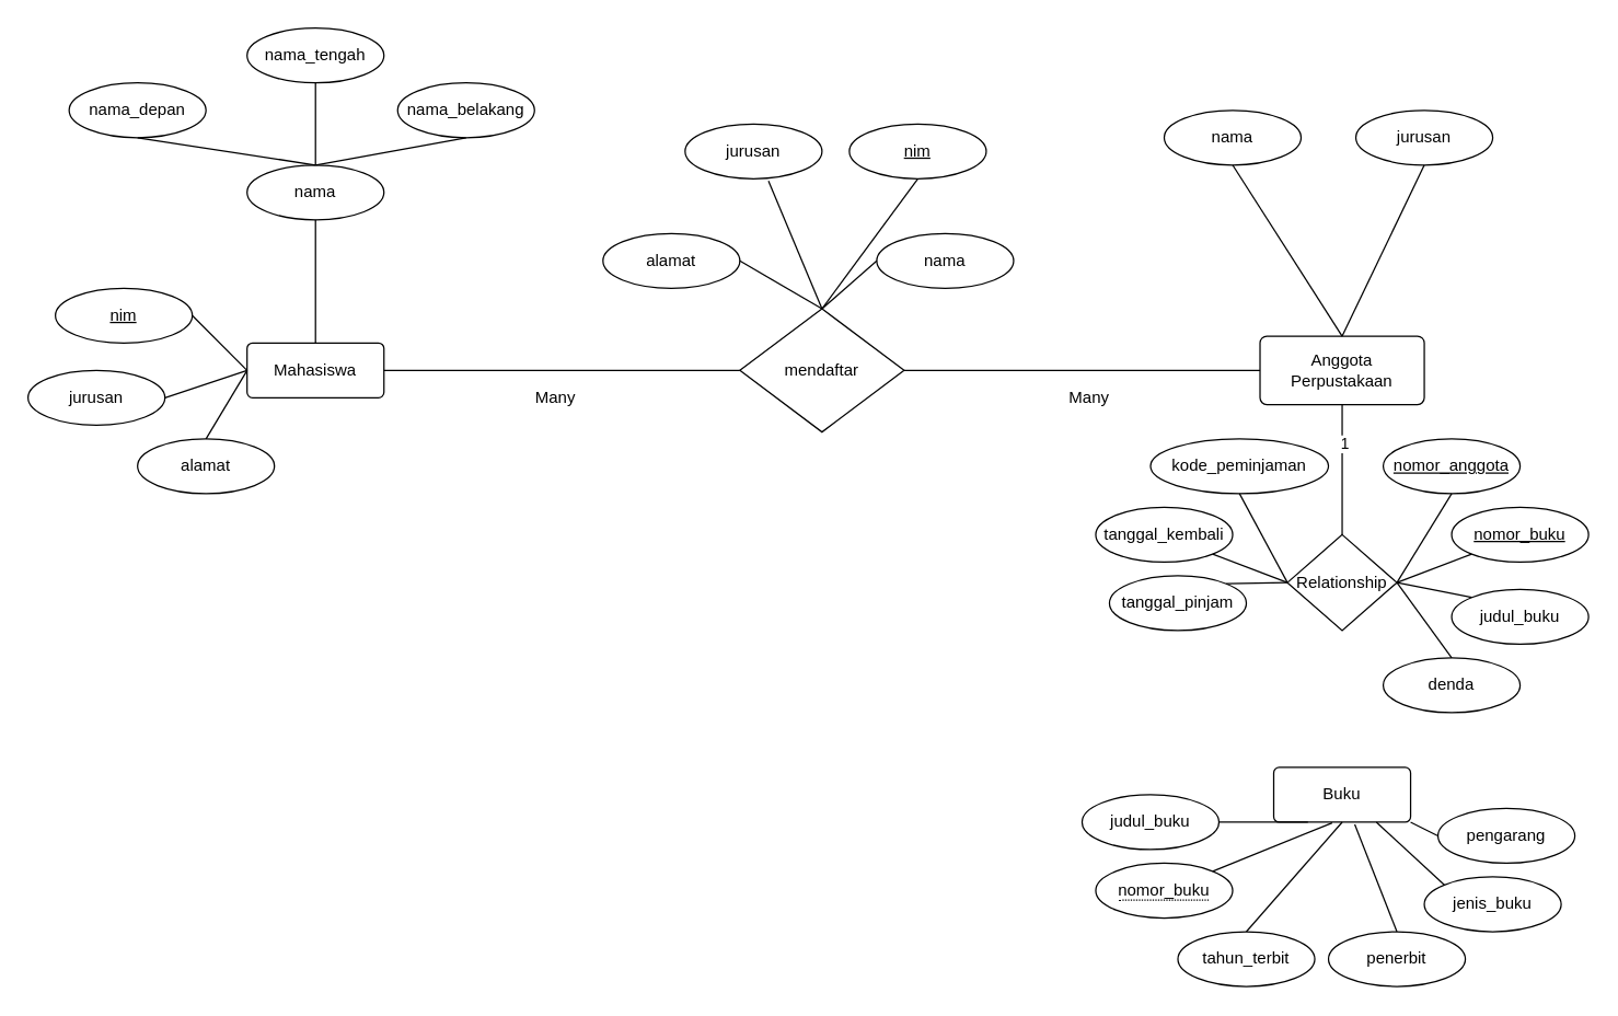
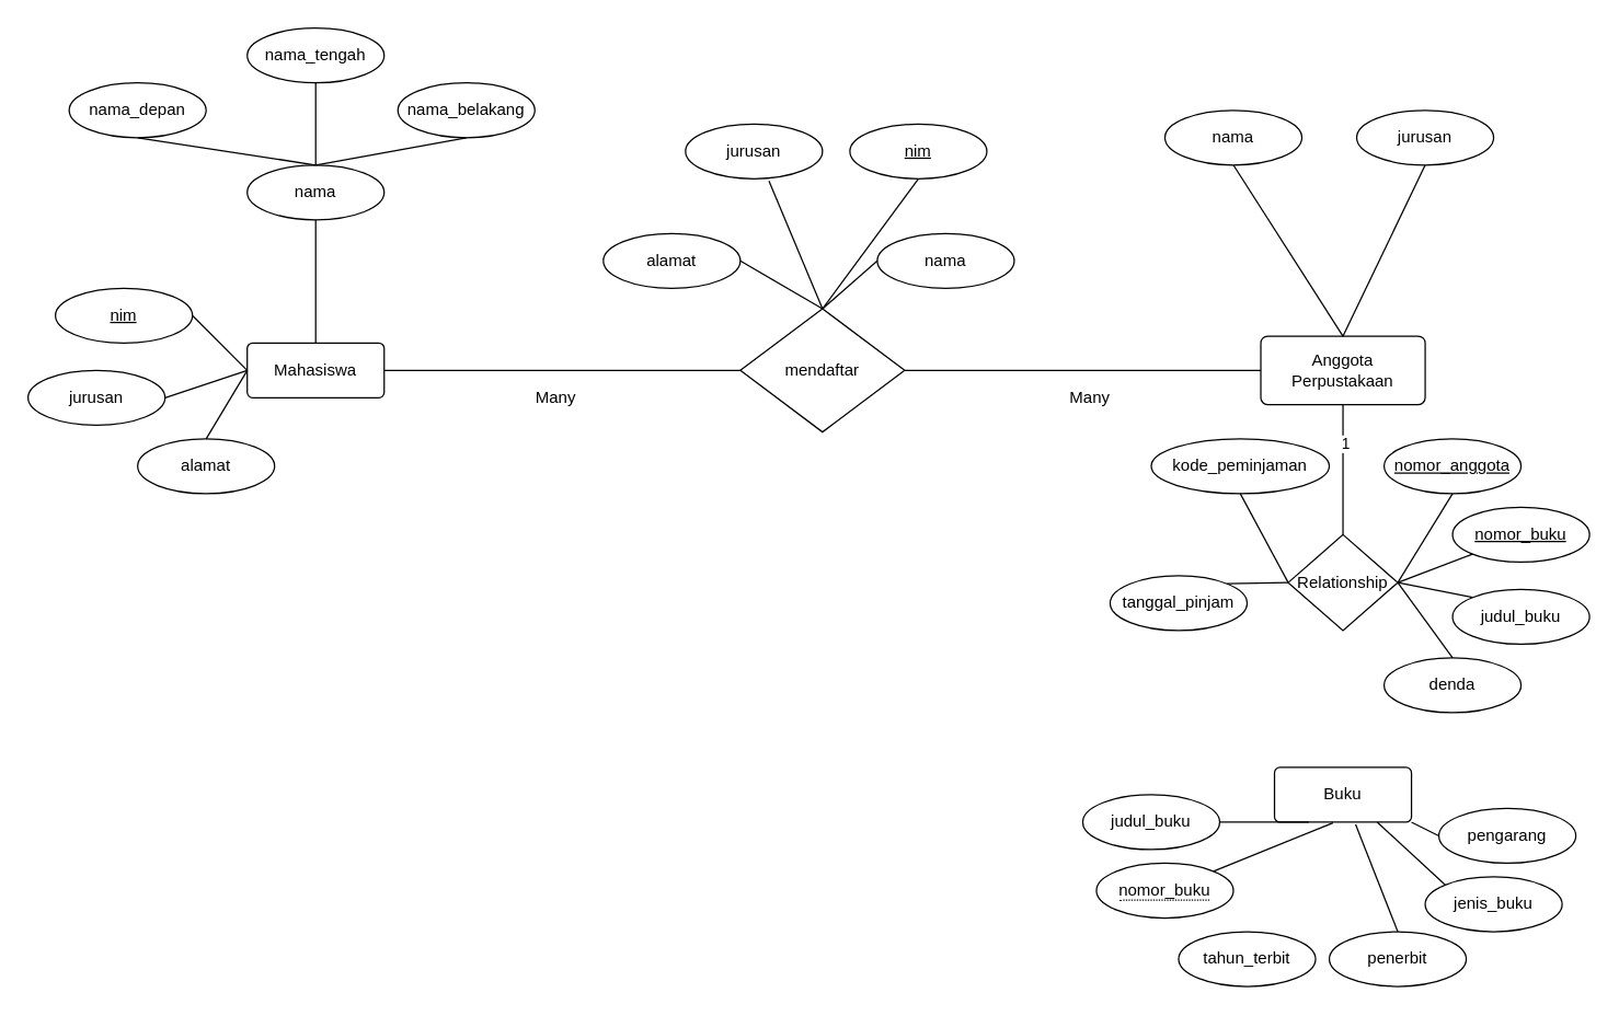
  <mxCell id="0" />
  <mxCell id="1" parent="0" />
  <mxCell id="2" value="nim" style="ellipse;whiteSpace=wrap;html=1;align=center;fontStyle=4;" vertex="1" parent="1"><mxGeometry x="620" y="90" width="100" height="40" as="geometry" /></mxCell>
  <mxCell id="3" value="nama_tengah" style="ellipse;whiteSpace=wrap;html=1;align=center;" vertex="1" parent="1"><mxGeometry x="180" y="20" width="100" height="40" as="geometry" /></mxCell>
  <mxCell id="4" value="nim" style="ellipse;whiteSpace=wrap;html=1;align=center;fontStyle=4;" vertex="1" parent="1"><mxGeometry x="40" y="210" width="100" height="40" as="geometry" /></mxCell>
  <mxCell id="5" value="nama_depan" style="ellipse;whiteSpace=wrap;html=1;align=center;" vertex="1" parent="1"><mxGeometry x="50" y="60" width="100" height="40" as="geometry" /></mxCell>
  <mxCell id="6" value="nama_belakang" style="ellipse;whiteSpace=wrap;html=1;align=center;" vertex="1" parent="1"><mxGeometry x="290" y="60" width="100" height="40" as="geometry" /></mxCell>
  <mxCell id="7" value="nama" style="ellipse;whiteSpace=wrap;html=1;align=center;" vertex="1" parent="1"><mxGeometry x="180" y="120" width="100" height="40" as="geometry" /></mxCell>
  <mxCell id="8" value="jurusan" style="ellipse;whiteSpace=wrap;html=1;align=center;" vertex="1" parent="1"><mxGeometry x="20" y="270" width="100" height="40" as="geometry" /></mxCell>
  <mxCell id="9" value="alamat" style="ellipse;whiteSpace=wrap;html=1;align=center;" vertex="1" parent="1"><mxGeometry x="100" y="320" width="100" height="40" as="geometry" /></mxCell>
  <mxCell id="10" value="Mahasiswa" style="rounded=1;arcSize=10;whiteSpace=wrap;html=1;align=center;" vertex="1" parent="1"><mxGeometry x="180" y="250" width="100" height="40" as="geometry" /></mxCell>
  <mxCell id="11" value="alamat" style="ellipse;whiteSpace=wrap;html=1;align=center;" vertex="1" parent="1"><mxGeometry x="440" y="170" width="100" height="40" as="geometry" /></mxCell>
  <mxCell id="12" value="jurusan" style="ellipse;whiteSpace=wrap;html=1;align=center;" vertex="1" parent="1"><mxGeometry x="500" y="90" width="100" height="40" as="geometry" /></mxCell>
  <mxCell id="13" value="nama" style="ellipse;whiteSpace=wrap;html=1;align=center;" vertex="1" parent="1"><mxGeometry x="640" y="170" width="100" height="40" as="geometry" /></mxCell>
  <mxCell id="14" value="mendaftar" style="shape=rhombus;perimeter=rhombusPerimeter;whiteSpace=wrap;html=1;align=center;" vertex="1" parent="1"><mxGeometry x="540" y="225" width="120" height="90" as="geometry" /></mxCell>
  <mxCell id="15" value="nama" style="ellipse;whiteSpace=wrap;html=1;align=center;" vertex="1" parent="1"><mxGeometry x="850" y="80" width="100" height="40" as="geometry" /></mxCell>
  <mxCell id="16" value="jurusan" style="ellipse;whiteSpace=wrap;html=1;align=center;" vertex="1" parent="1"><mxGeometry x="990" y="80" width="100" height="40" as="geometry" /></mxCell>
  <mxCell id="17" value="Anggota&lt;div&gt;Perpustakaan&lt;/div&gt;" style="rounded=1;arcSize=10;whiteSpace=wrap;html=1;align=center;" vertex="1" parent="1"><mxGeometry x="920" y="245" width="120" height="50" as="geometry" /></mxCell>
  <mxCell id="18" value="kode_peminjaman" style="ellipse;whiteSpace=wrap;html=1;align=center;" vertex="1" parent="1"><mxGeometry x="840" y="320" width="130" height="40" as="geometry" /></mxCell>
- <mxCell id="19" value="tanggal_kembali" style="ellipse;whiteSpace=wrap;html=1;align=center;" vertex="1" parent="1"><mxGeometry x="800" y="370" width="100" height="40" as="geometry" /></mxCell>
  <mxCell id="20" value="tanggal_pinjam" style="ellipse;whiteSpace=wrap;html=1;align=center;" vertex="1" parent="1"><mxGeometry x="810" y="420" width="100" height="40" as="geometry" /></mxCell>
  <mxCell id="21" value="nomor_anggota" style="ellipse;whiteSpace=wrap;html=1;align=center;fontStyle=4;" vertex="1" parent="1"><mxGeometry x="1010" y="320" width="100" height="40" as="geometry" /></mxCell>
  <mxCell id="22" value="nomor_buku" style="ellipse;whiteSpace=wrap;html=1;align=center;fontStyle=4;" vertex="1" parent="1"><mxGeometry x="1060" y="370" width="100" height="40" as="geometry" /></mxCell>
  <mxCell id="23" value="judul_buku" style="ellipse;whiteSpace=wrap;html=1;align=center;" vertex="1" parent="1"><mxGeometry x="1060" y="430" width="100" height="40" as="geometry" /></mxCell>
  <mxCell id="24" value="denda" style="ellipse;whiteSpace=wrap;html=1;align=center;" vertex="1" parent="1"><mxGeometry x="1010" y="480" width="100" height="40" as="geometry" /></mxCell>
  <mxCell id="25" value="Relationship" style="shape=rhombus;perimeter=rhombusPerimeter;whiteSpace=wrap;html=1;align=center;" vertex="1" parent="1"><mxGeometry x="940" y="390" width="80" height="70" as="geometry" /></mxCell>
  <mxCell id="26" value="judul_buku" style="ellipse;whiteSpace=wrap;html=1;align=center;" vertex="1" parent="1"><mxGeometry x="790" y="580" width="100" height="40" as="geometry" /></mxCell>
  <mxCell id="27" value="Buku" style="rounded=1;arcSize=10;whiteSpace=wrap;html=1;align=center;" vertex="1" parent="1"><mxGeometry x="930" y="560" width="100" height="40" as="geometry" /></mxCell>
  <mxCell id="28" value="pengarang" style="ellipse;whiteSpace=wrap;html=1;align=center;" vertex="1" parent="1"><mxGeometry x="1050" y="590" width="100" height="40" as="geometry" /></mxCell>
  <mxCell id="29" value="jenis_buku" style="ellipse;whiteSpace=wrap;html=1;align=center;" vertex="1" parent="1"><mxGeometry x="1040" y="640" width="100" height="40" as="geometry" /></mxCell>
  <mxCell id="30" value="penerbit" style="ellipse;whiteSpace=wrap;html=1;align=center;" vertex="1" parent="1"><mxGeometry x="970" y="680" width="100" height="40" as="geometry" /></mxCell>
  <mxCell id="31" value="tahun_terbit" style="ellipse;whiteSpace=wrap;html=1;align=center;" vertex="1" parent="1"><mxGeometry x="860" y="680" width="100" height="40" as="geometry" /></mxCell>
  <mxCell id="32" value="&lt;span style=&quot;border-bottom: 1px dotted&quot;&gt;nomor_buku&lt;/span&gt;" style="ellipse;whiteSpace=wrap;html=1;align=center;" vertex="1" parent="1"><mxGeometry x="800" y="630" width="100" height="40" as="geometry" /></mxCell>
  <mxCell id="33" value="" style="endArrow=none;html=1;rounded=0;exitX=0.5;exitY=0;exitDx=0;exitDy=0;" edge="1" parent="1" source="7" target="3"><mxGeometry relative="1" as="geometry"><mxPoint x="210" y="140" as="sourcePoint" /><mxPoint x="370" y="140" as="targetPoint" /></mxGeometry></mxCell>
  <mxCell id="34" value="" style="endArrow=none;html=1;rounded=0;entryX=0.5;entryY=1;entryDx=0;entryDy=0;exitX=0.5;exitY=0;exitDx=0;exitDy=0;" edge="1" parent="1" source="7" target="6"><mxGeometry relative="1" as="geometry"><mxPoint x="240" y="190" as="sourcePoint" /><mxPoint x="400" y="190" as="targetPoint" /></mxGeometry></mxCell>
  <mxCell id="35" value="" style="endArrow=none;html=1;rounded=0;exitX=0.5;exitY=1;exitDx=0;exitDy=0;entryX=0.5;entryY=0;entryDx=0;entryDy=0;" edge="1" parent="1" source="5" target="7"><mxGeometry relative="1" as="geometry"><mxPoint x="10" y="160" as="sourcePoint" /><mxPoint x="230" y="130" as="targetPoint" /></mxGeometry></mxCell>
  <mxCell id="36" value="" style="endArrow=none;html=1;rounded=0;exitX=0.5;exitY=1;exitDx=0;exitDy=0;entryX=0.5;entryY=0;entryDx=0;entryDy=0;" edge="1" parent="1" source="7" target="10"><mxGeometry relative="1" as="geometry"><mxPoint x="330" y="270" as="sourcePoint" /><mxPoint x="490" y="270" as="targetPoint" /></mxGeometry></mxCell>
  <mxCell id="37" value="" style="endArrow=none;html=1;rounded=0;exitX=1;exitY=0.5;exitDx=0;exitDy=0;entryX=0;entryY=0.5;entryDx=0;entryDy=0;" edge="1" parent="1" source="4" target="10"><mxGeometry relative="1" as="geometry"><mxPoint x="290" y="220" as="sourcePoint" /><mxPoint x="450" y="220" as="targetPoint" /></mxGeometry></mxCell>
  <mxCell id="38" value="" style="endArrow=none;html=1;rounded=0;exitX=1;exitY=0.5;exitDx=0;exitDy=0;entryX=0;entryY=0.5;entryDx=0;entryDy=0;" edge="1" parent="1" source="8" target="10"><mxGeometry relative="1" as="geometry"><mxPoint x="150" y="240" as="sourcePoint" /><mxPoint x="190" y="280" as="targetPoint" /></mxGeometry></mxCell>
  <mxCell id="39" value="" style="endArrow=none;html=1;rounded=0;exitX=0.5;exitY=0;exitDx=0;exitDy=0;entryX=0;entryY=0.5;entryDx=0;entryDy=0;" edge="1" parent="1" source="9" target="10"><mxGeometry relative="1" as="geometry"><mxPoint x="130" y="300" as="sourcePoint" /><mxPoint x="190" y="280" as="targetPoint" /></mxGeometry></mxCell>
  <mxCell id="40" value="" style="endArrow=none;html=1;rounded=0;entryX=1;entryY=0.5;entryDx=0;entryDy=0;exitX=0.5;exitY=0;exitDx=0;exitDy=0;" edge="1" parent="1" source="14" target="11"><mxGeometry relative="1" as="geometry"><mxPoint x="390" y="340" as="sourcePoint" /><mxPoint x="550" y="340" as="targetPoint" /></mxGeometry></mxCell>
  <mxCell id="41" value="" style="endArrow=none;html=1;rounded=0;entryX=0;entryY=0.5;entryDx=0;entryDy=0;exitX=0.5;exitY=0;exitDx=0;exitDy=0;" edge="1" parent="1" source="14" target="13"><mxGeometry relative="1" as="geometry"><mxPoint x="600" y="235" as="sourcePoint" /><mxPoint x="500" y="220" as="targetPoint" /></mxGeometry></mxCell>
  <mxCell id="42" value="" style="endArrow=none;html=1;rounded=0;entryX=0.5;entryY=1;entryDx=0;entryDy=0;exitX=0.5;exitY=0;exitDx=0;exitDy=0;" edge="1" parent="1" source="14" target="2"><mxGeometry relative="1" as="geometry"><mxPoint x="600" y="235" as="sourcePoint" /><mxPoint x="700" y="220" as="targetPoint" /></mxGeometry></mxCell>
  <mxCell id="43" value="" style="endArrow=none;html=1;rounded=0;entryX=0.609;entryY=1.041;entryDx=0;entryDy=0;exitX=0.5;exitY=0;exitDx=0;exitDy=0;entryPerimeter=0;" edge="1" parent="1" source="14" target="12"><mxGeometry relative="1" as="geometry"><mxPoint x="600" y="235" as="sourcePoint" /><mxPoint x="680" y="140" as="targetPoint" /></mxGeometry></mxCell>
  <mxCell id="44" value="" style="endArrow=none;html=1;rounded=0;exitX=0.5;exitY=1;exitDx=0;exitDy=0;entryX=0.5;entryY=0;entryDx=0;entryDy=0;" edge="1" parent="1" source="15" target="17"><mxGeometry relative="1" as="geometry"><mxPoint x="1060" y="190" as="sourcePoint" /><mxPoint x="1050" y="220" as="targetPoint" /></mxGeometry></mxCell>
  <mxCell id="45" value="" style="endArrow=none;html=1;rounded=0;exitX=0.5;exitY=1;exitDx=0;exitDy=0;entryX=0.5;entryY=0;entryDx=0;entryDy=0;" edge="1" parent="1" source="16" target="17"><mxGeometry relative="1" as="geometry"><mxPoint x="910" y="130" as="sourcePoint" /><mxPoint x="980" y="205" as="targetPoint" /></mxGeometry></mxCell>
  <mxCell id="46" value="" style="endArrow=none;html=1;rounded=0;entryX=0.5;entryY=1;entryDx=0;entryDy=0;exitX=0;exitY=0.5;exitDx=0;exitDy=0;" edge="1" parent="1" source="25" target="18"><mxGeometry relative="1" as="geometry"><mxPoint x="670" y="330" as="sourcePoint" /><mxPoint x="830" y="330" as="targetPoint" /></mxGeometry></mxCell>
- <mxCell id="47" value="" style="endArrow=none;html=1;rounded=0;entryX=1;entryY=1;entryDx=0;entryDy=0;exitX=0;exitY=0.5;exitDx=0;exitDy=0;" edge="1" parent="1" source="25" target="19"><mxGeometry relative="1" as="geometry"><mxPoint x="920" y="420" as="sourcePoint" /><mxPoint x="890" y="330" as="targetPoint" /></mxGeometry></mxCell>
  <mxCell id="48" value="" style="endArrow=none;html=1;rounded=0;entryX=0;entryY=0.5;entryDx=0;entryDy=0;exitX=1;exitY=0;exitDx=0;exitDy=0;" edge="1" parent="1" source="20" target="25"><mxGeometry relative="1" as="geometry"><mxPoint x="630" y="450" as="sourcePoint" /><mxPoint x="790" y="450" as="targetPoint" /></mxGeometry></mxCell>
  <mxCell id="49" value="" style="endArrow=none;html=1;rounded=0;entryX=0.5;entryY=1;entryDx=0;entryDy=0;exitX=1;exitY=0.5;exitDx=0;exitDy=0;" edge="1" parent="1" source="25" target="21"><mxGeometry relative="1" as="geometry"><mxPoint x="850" y="460" as="sourcePoint" /><mxPoint x="1010" y="460" as="targetPoint" /></mxGeometry></mxCell>
  <mxCell id="50" value="" style="endArrow=none;html=1;rounded=0;entryX=0;entryY=1;entryDx=0;entryDy=0;exitX=1;exitY=0.5;exitDx=0;exitDy=0;" edge="1" parent="1" source="25" target="22"><mxGeometry relative="1" as="geometry"><mxPoint x="1010" y="385" as="sourcePoint" /><mxPoint x="1050" y="310" as="targetPoint" /></mxGeometry></mxCell>
  <mxCell id="51" value="" style="endArrow=none;html=1;rounded=0;entryX=0;entryY=0;entryDx=0;entryDy=0;exitX=1;exitY=0.5;exitDx=0;exitDy=0;" edge="1" parent="1" source="25" target="23"><mxGeometry relative="1" as="geometry"><mxPoint x="1010" y="385" as="sourcePoint" /><mxPoint x="1060" y="370" as="targetPoint" /></mxGeometry></mxCell>
  <mxCell id="52" value="" style="endArrow=none;html=1;rounded=0;entryX=0.5;entryY=0;entryDx=0;entryDy=0;exitX=1;exitY=0.5;exitDx=0;exitDy=0;" edge="1" parent="1" source="25" target="24"><mxGeometry relative="1" as="geometry"><mxPoint x="1010" y="385" as="sourcePoint" /><mxPoint x="1060" y="440" as="targetPoint" /></mxGeometry></mxCell>
  <mxCell id="53" value="" style="endArrow=none;html=1;rounded=0;entryX=0.25;entryY=1;entryDx=0;entryDy=0;exitX=1;exitY=0.5;exitDx=0;exitDy=0;" edge="1" parent="1" source="26" target="27"><mxGeometry relative="1" as="geometry"><mxPoint x="750" y="540" as="sourcePoint" /><mxPoint x="910" y="540" as="targetPoint" /></mxGeometry></mxCell>
  <mxCell id="54" value="" style="endArrow=none;html=1;rounded=0;entryX=0.427;entryY=1.012;entryDx=0;entryDy=0;exitX=1;exitY=0;exitDx=0;exitDy=0;entryPerimeter=0;" edge="1" parent="1" source="32" target="27"><mxGeometry relative="1" as="geometry"><mxPoint x="920" y="640" as="sourcePoint" /><mxPoint x="945" y="600" as="targetPoint" /></mxGeometry></mxCell>
- <mxCell id="55" value="" style="endArrow=none;html=1;rounded=0;entryX=0.5;entryY=1;entryDx=0;entryDy=0;exitX=0.5;exitY=0;exitDx=0;exitDy=0;" edge="1" parent="1" source="31" target="27"><mxGeometry relative="1" as="geometry"><mxPoint x="915" y="676" as="sourcePoint" /><mxPoint x="963" y="600" as="targetPoint" /></mxGeometry></mxCell>
  <mxCell id="56" value="" style="endArrow=none;html=1;rounded=0;entryX=0.592;entryY=1.041;entryDx=0;entryDy=0;exitX=0.5;exitY=0;exitDx=0;exitDy=0;entryPerimeter=0;" edge="1" parent="1" source="30" target="27"><mxGeometry relative="1" as="geometry"><mxPoint x="910" y="720" as="sourcePoint" /><mxPoint x="970" y="600" as="targetPoint" /></mxGeometry></mxCell>
  <mxCell id="57" value="" style="endArrow=none;html=1;rounded=0;entryX=0.75;entryY=1;entryDx=0;entryDy=0;exitX=0;exitY=0;exitDx=0;exitDy=0;" edge="1" parent="1" source="29" target="27"><mxGeometry relative="1" as="geometry"><mxPoint x="1020" y="720" as="sourcePoint" /><mxPoint x="979" y="602" as="targetPoint" /></mxGeometry></mxCell>
  <mxCell id="58" value="" style="endArrow=none;html=1;rounded=0;entryX=1;entryY=1;entryDx=0;entryDy=0;exitX=0;exitY=0.5;exitDx=0;exitDy=0;" edge="1" parent="1" source="28" target="27"><mxGeometry relative="1" as="geometry"><mxPoint x="1035" y="676" as="sourcePoint" /><mxPoint x="995" y="600" as="targetPoint" /></mxGeometry></mxCell>
  <mxCell id="59" value="" style="endArrow=none;html=1;rounded=0;entryX=0;entryY=0.5;entryDx=0;entryDy=0;exitX=1;exitY=0.5;exitDx=0;exitDy=0;" edge="1" parent="1" source="10" target="14"><mxGeometry relative="1" as="geometry"><mxPoint x="300" y="270" as="sourcePoint" /><mxPoint x="440" y="270" as="targetPoint" /></mxGeometry></mxCell>
  <mxCell id="60" value="" style="endArrow=none;html=1;rounded=0;exitX=1;exitY=0.5;exitDx=0;exitDy=0;entryX=0;entryY=0.5;entryDx=0;entryDy=0;" edge="1" parent="1" source="14" target="17"><mxGeometry relative="1" as="geometry"><mxPoint x="690" y="269.41" as="sourcePoint" /><mxPoint x="850" y="269.41" as="targetPoint" /></mxGeometry></mxCell>
  <mxCell id="61" value="" style="endArrow=none;html=1;rounded=0;entryX=0.5;entryY=1;entryDx=0;entryDy=0;exitX=0.5;exitY=0;exitDx=0;exitDy=0;" edge="1" parent="1" source="25" target="17"><mxGeometry relative="1" as="geometry"><mxPoint x="630" y="350" as="sourcePoint" /><mxPoint x="790" y="350" as="targetPoint" /></mxGeometry></mxCell>
  <mxCell id="62" value="1" style="edgeLabel;html=1;align=center;verticalAlign=middle;resizable=0;points=[];" vertex="1" connectable="0" parent="61"><mxGeometry x="0.419" y="-1" relative="1" as="geometry"><mxPoint as="offset" /></mxGeometry></mxCell>
  <mxCell id="63" value="Many" style="text;html=1;align=center;verticalAlign=middle;resizable=0;points=[];autosize=1;strokeColor=none;fillColor=none;" vertex="1" parent="1"><mxGeometry x="380" y="275" width="50" height="30" as="geometry" /></mxCell>
  <mxCell id="64" value="Many" style="text;html=1;align=center;verticalAlign=middle;resizable=0;points=[];autosize=1;strokeColor=none;fillColor=none;" vertex="1" parent="1"><mxGeometry x="770" y="275" width="50" height="30" as="geometry" /></mxCell>
